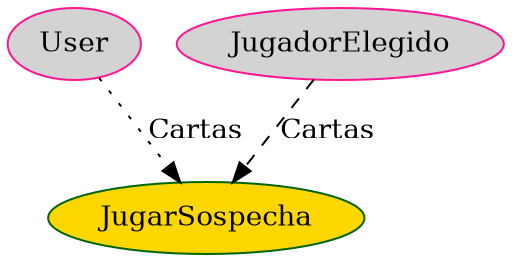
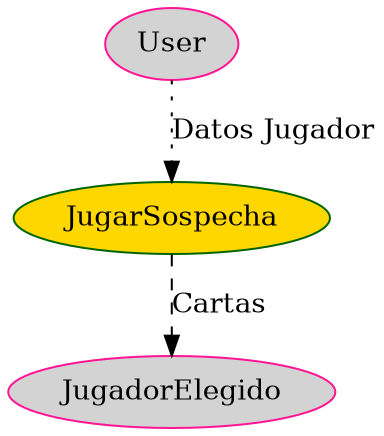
  digraph {
    node [color=deeppink fillcolor=lightgrey style=filled]
    JugarSospecha [color=darkgreen fillcolor=gold]
    User
    JugadorElegido
-   User -> JugarSospecha [label=Cartas style=dotted]
-   JugadorElegido -> JugarSospecha [label=Cartas style=dashed]
+   User -> JugarSospecha [label="Datos Jugador" style=dotted]
+   JugarSospecha -> JugadorElegido [label=Cartas style=dashed]
  }
